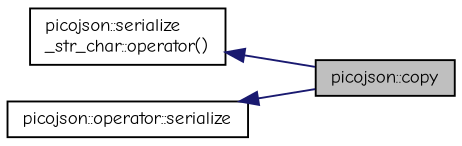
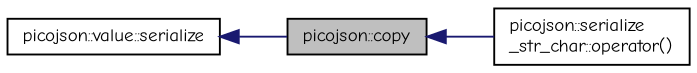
  digraph {
    fontname="Comic Neue"
    rankdir=LR
    node [color=black fillcolor=white fontname="Comic Neue" fontsize=10 shape=record style=filled]
    edge [color=midnightblue dir=back fontname="Comic Neue" fontsize=10 labelfontname=Helvetica labelfontsize=10 style=solid]
    n1 [fillcolor=grey75 fontcolor=black height=0.2 label="picojson::copy" width=0.4]
    n2 [height=0.2 label="picojson::serialize\l_str_char::operator()" width=0.4]
-   n3 [height=0.2 label="picojson::operator::serialize" width=0.4]
-   n2 -> n1
+   n3 [height=0.2 label="picojson::value::serialize" width=0.4]
+   n1 -> n2
    n3 -> n1
  }
